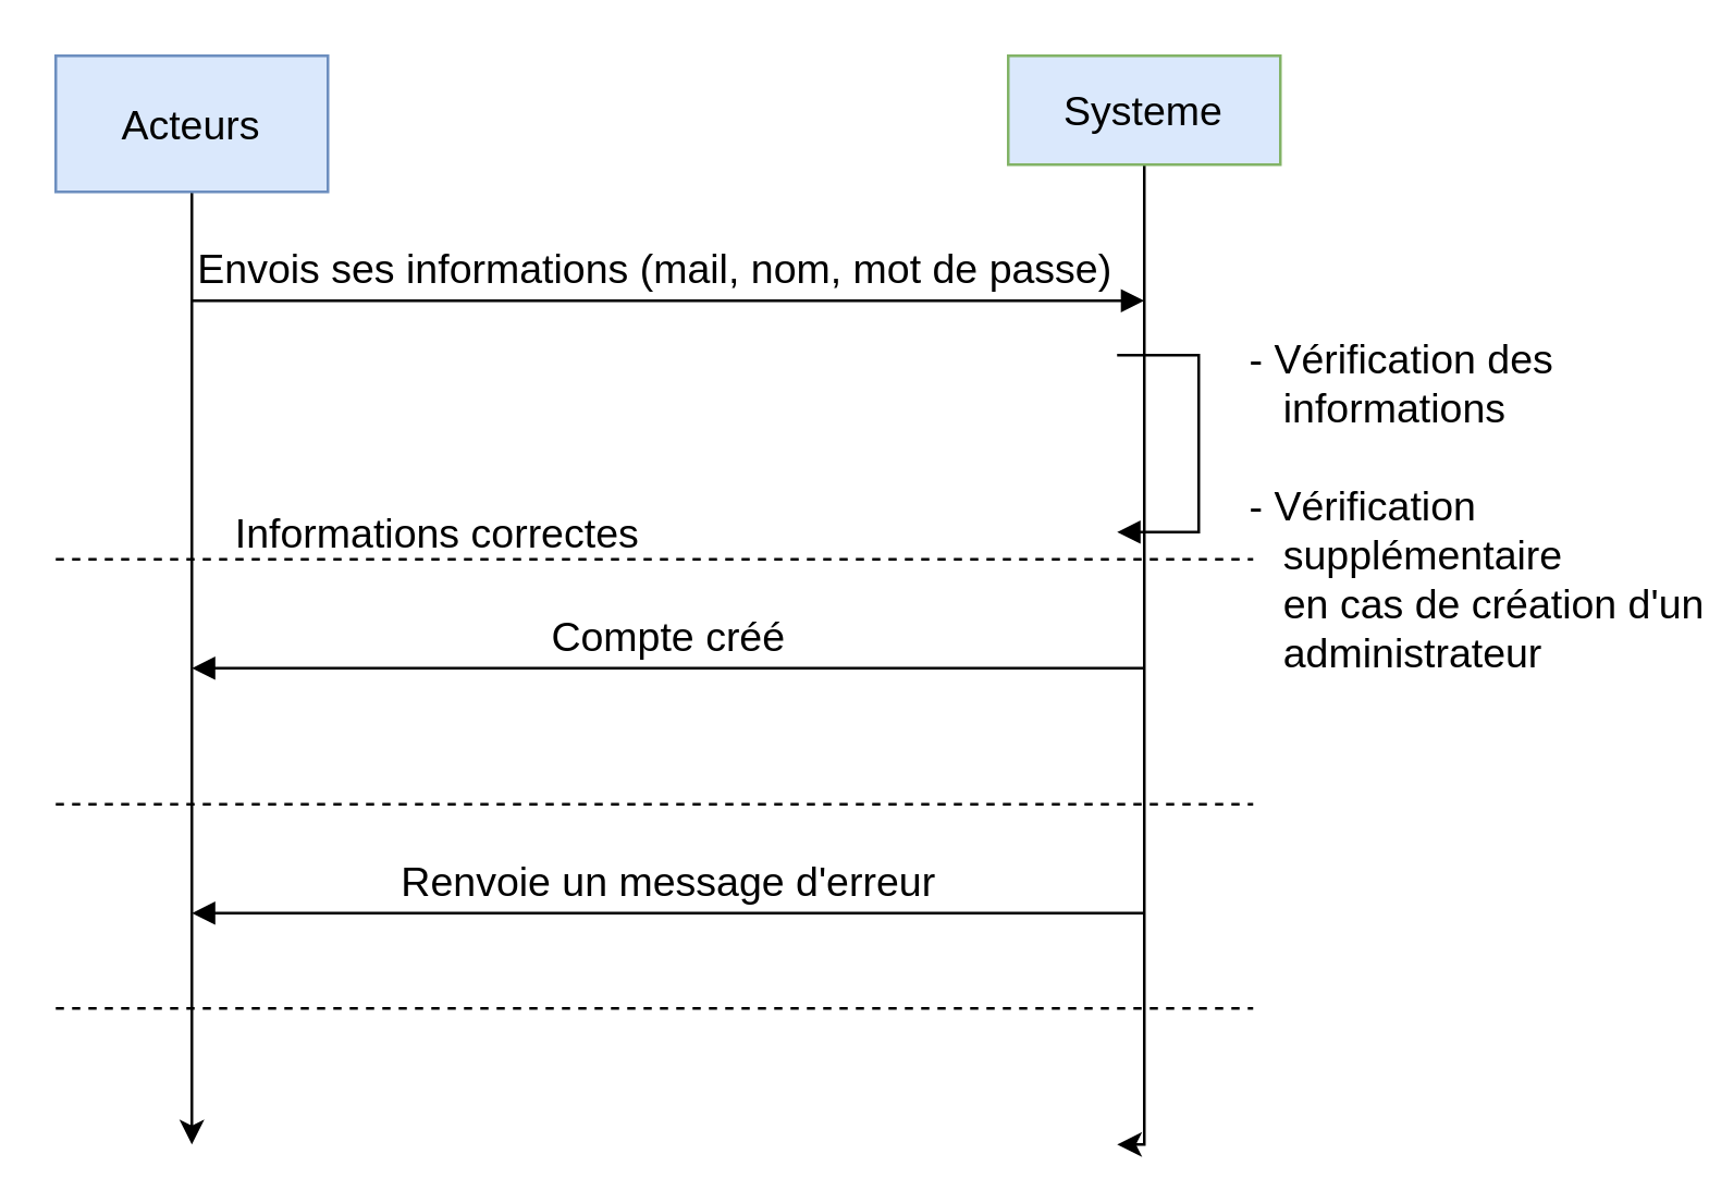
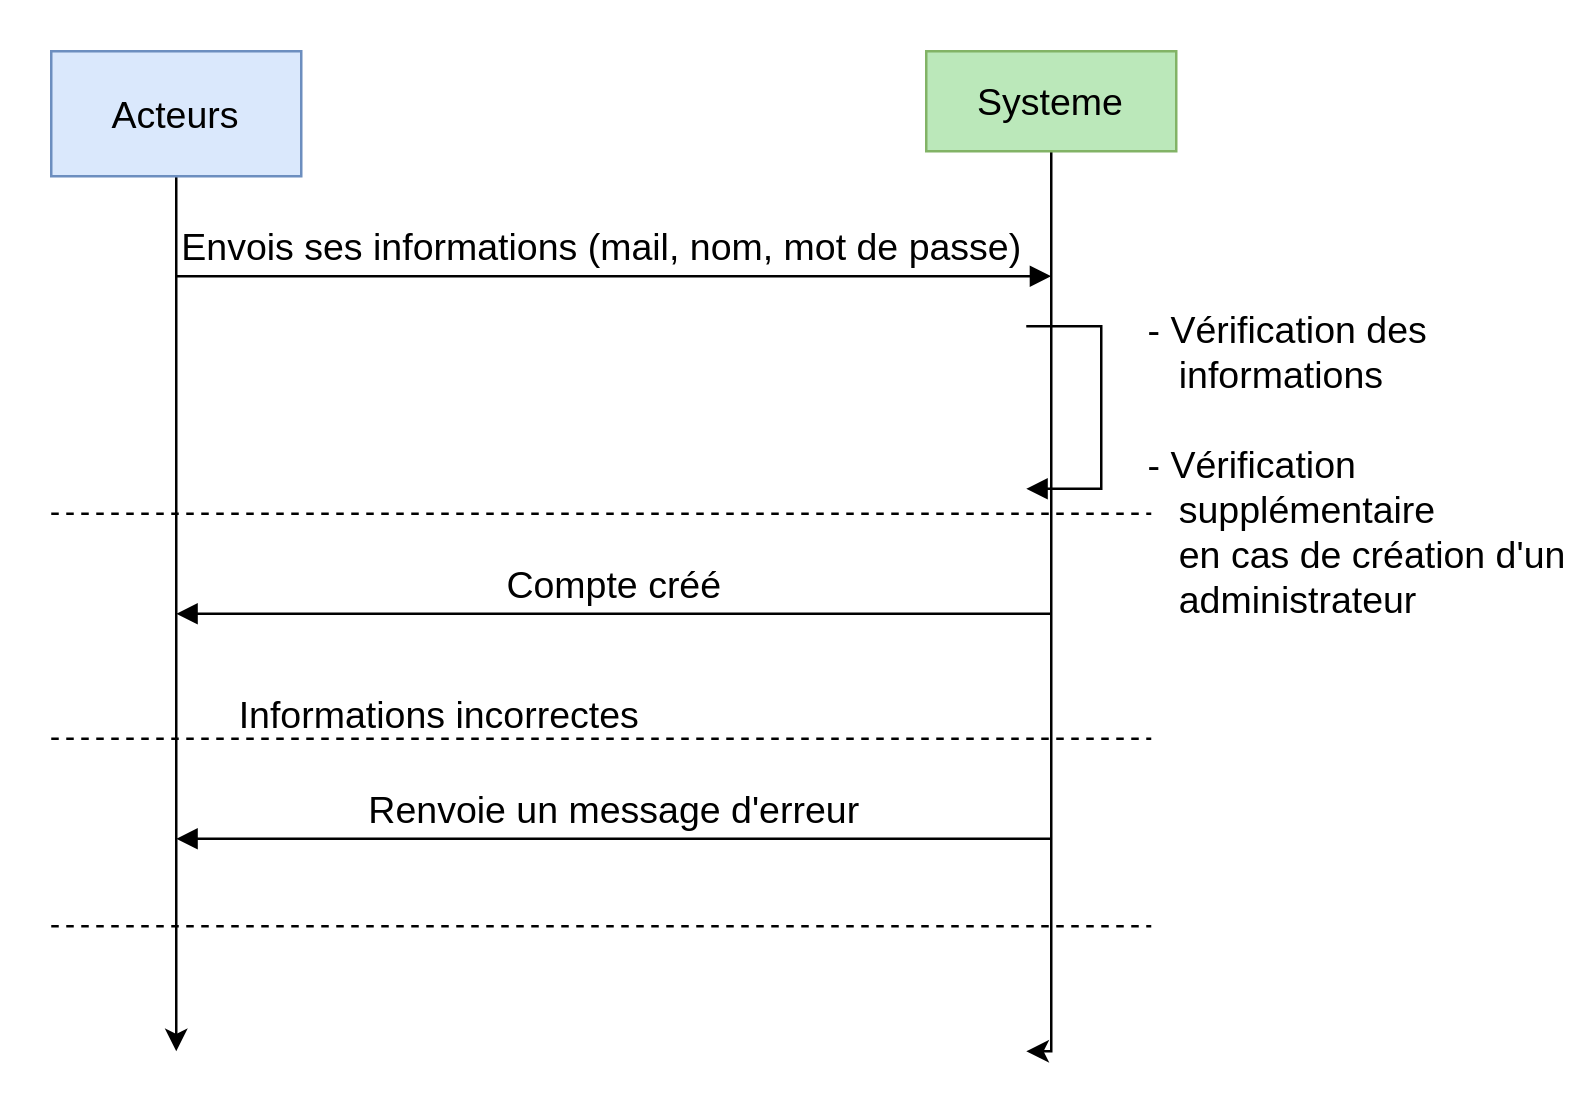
  <mxCell id="0" />
  <mxCell id="1" parent="0" />
  <mxCell id="2" value="Envois ses informations (mail, nom, mot de passe) " style="html=1;verticalAlign=bottom;endArrow=block;fontSize=15;shadow=0;rounded=0;" edge="1" parent="1"><mxGeometry width="80" as="geometry"><mxPoint x="70" y="110" as="sourcePoint" /><mxPoint x="420" y="110" as="targetPoint" /><mxPoint x="-5" as="offset" /></mxGeometry></mxCell>
  <mxCell id="3" style="edgeStyle=orthogonalEdgeStyle;orthogonalLoop=1;jettySize=auto;html=1;shadow=0;fontSize=15;rounded=0;" edge="1" parent="1" source="4"><mxGeometry relative="1" as="geometry"><mxPoint x="70" y="420" as="targetPoint" /></mxGeometry></mxCell>
  <mxCell id="4" value="Acteurs" style="whiteSpace=wrap;html=1;shadow=0;fontSize=15;fillColor=#dae8fc;strokeColor=#6c8ebf;rounded=0;" vertex="1" parent="1"><mxGeometry x="20" y="20" width="100" height="50" as="geometry" /></mxCell>
  <mxCell id="5" value="- Vérification des &lt;br&gt;&lt;div&gt;&amp;nbsp;&amp;nbsp; informations &lt;br&gt;&lt;/div&gt;&lt;div&gt;&lt;br&gt;&lt;/div&gt;&lt;div style=&quot;font-size: 15px&quot;&gt;- Vérification &lt;br&gt;&lt;/div&gt;&lt;div style=&quot;font-size: 15px&quot;&gt;&amp;nbsp;&amp;nbsp; supplémentaire &lt;br style=&quot;font-size: 15px&quot;&gt;&lt;/div&gt;&lt;div style=&quot;font-size: 15px&quot;&gt;&amp;nbsp;&amp;nbsp; en cas de création d'un &lt;br style=&quot;font-size: 15px&quot;&gt;&lt;/div&gt;&amp;nbsp;&amp;nbsp; administrateur" style="edgeStyle=orthogonalEdgeStyle;html=1;align=left;spacingLeft=2;endArrow=block;fontSize=15;shadow=0;rounded=0;" edge="1" parent="1"><mxGeometry x="0.36" y="15" relative="1" as="geometry"><mxPoint x="410" y="130" as="sourcePoint" /><Array as="points"><mxPoint x="440" y="130" /><mxPoint x="440" y="195" /><mxPoint x="410" y="195" /></Array><mxPoint x="410" y="195" as="targetPoint" /><mxPoint as="offset" /></mxGeometry></mxCell>
  <mxCell id="6" style="edgeStyle=orthogonalEdgeStyle;orthogonalLoop=1;jettySize=auto;html=1;shadow=0;fontSize=15;rounded=0;" edge="1" parent="1" source="7"><mxGeometry relative="1" as="geometry"><mxPoint x="410" y="420" as="targetPoint" /><Array as="points"><mxPoint x="420" y="420" /></Array></mxGeometry></mxCell>
- <mxCell id="7" value="Systeme" style="whiteSpace=wrap;html=1;shadow=0;fontSize=15;fillColor=#dae8fc;strokeColor=#82b366;rounded=0;" vertex="1" parent="1"><mxGeometry x="370" y="20" width="100" height="40" as="geometry" /></mxCell>
+ <mxCell id="7" value="Systeme" style="whiteSpace=wrap;html=1;shadow=0;fontSize=15;fillColor=#BBE8BA;strokeColor=#82b366;rounded=0;" vertex="1" parent="1"><mxGeometry x="370" y="20" width="100" height="40" as="geometry" /></mxCell>
  <mxCell id="8" value="" style="endArrow=none;dashed=1;html=1;shadow=0;fontSize=15;rounded=0;" edge="1" parent="1"><mxGeometry x="190" y="900" width="50" height="50" as="geometry"><mxPoint x="20" y="370" as="sourcePoint" /><mxPoint x="460" y="370" as="targetPoint" /></mxGeometry></mxCell>
  <mxCell id="9" value="" style="group;rounded=0;fontSize=15;" vertex="1" connectable="0" parent="1"><mxGeometry x="20" y="185" width="440" height="20" as="geometry" /></mxCell>
  <mxCell id="10" value="" style="endArrow=none;dashed=1;html=1;shadow=0;fontSize=15;rounded=0;" edge="1" parent="9"><mxGeometry width="50" height="50" relative="1" as="geometry"><mxPoint y="20" as="sourcePoint" /><mxPoint x="440" y="20" as="targetPoint" /></mxGeometry></mxCell>
- <mxCell id="11" value="Informations correctes" style="text;html=1;align=center;verticalAlign=middle;resizable=0;points=[];autosize=1;strokeColor=none;fillColor=none;fontSize=15;rounded=0;" vertex="1" parent="9"><mxGeometry x="65" width="150" height="20" as="geometry" /></mxCell>
  <mxCell id="12" value="Compte créé" style="html=1;verticalAlign=bottom;endArrow=block;shadow=0;fontSize=15;rounded=0;" edge="1" parent="1"><mxGeometry width="80" relative="1" as="geometry"><mxPoint x="420" y="245" as="sourcePoint" /><mxPoint x="70" y="245" as="targetPoint" /></mxGeometry></mxCell>
  <mxCell id="13" value="" style="endArrow=none;dashed=1;html=1;shadow=0;fontSize=15;rounded=0;" edge="1" parent="1"><mxGeometry x="190" y="825" width="50" height="50" as="geometry"><mxPoint x="20" y="295" as="sourcePoint" /><mxPoint x="460" y="295" as="targetPoint" /></mxGeometry></mxCell>
+ <mxCell id="14" value="Informations incorrectes" style="text;html=1;align=center;verticalAlign=middle;resizable=0;points=[];autosize=1;strokeColor=none;fillColor=none;fontSize=15;rounded=0;" vertex="1" parent="1"><mxGeometry x="95" y="275" width="160" height="20" as="geometry" /></mxCell>
  <mxCell id="15" value="Renvoie un message d'erreur" style="html=1;verticalAlign=bottom;endArrow=block;shadow=0;fontSize=15;rounded=0;" edge="1" parent="1"><mxGeometry width="80" relative="1" as="geometry"><mxPoint x="420" y="335" as="sourcePoint" /><mxPoint x="70" y="335" as="targetPoint" /></mxGeometry></mxCell>
